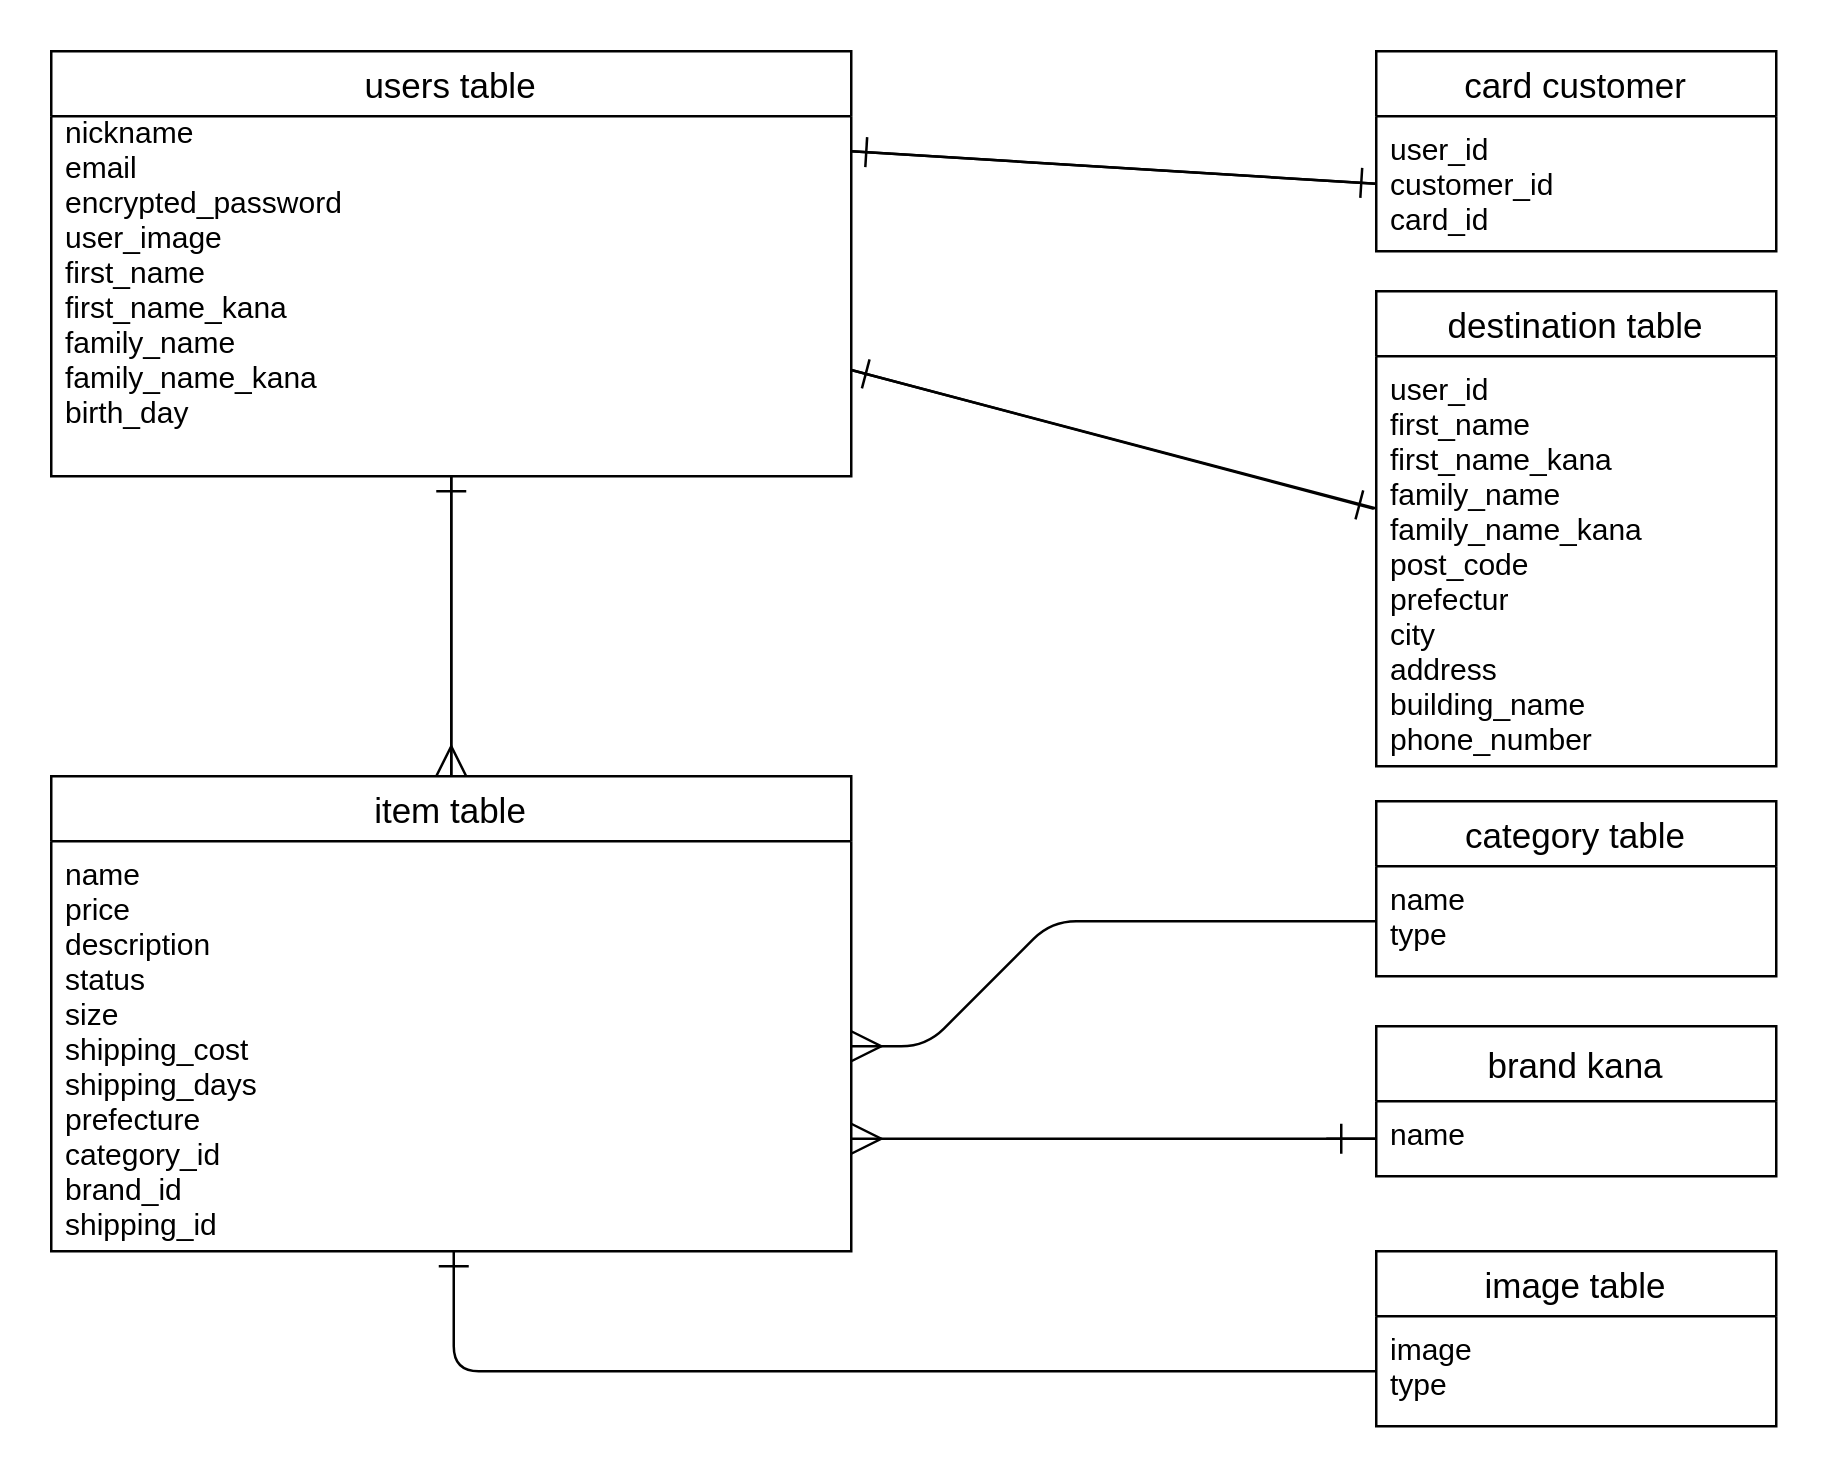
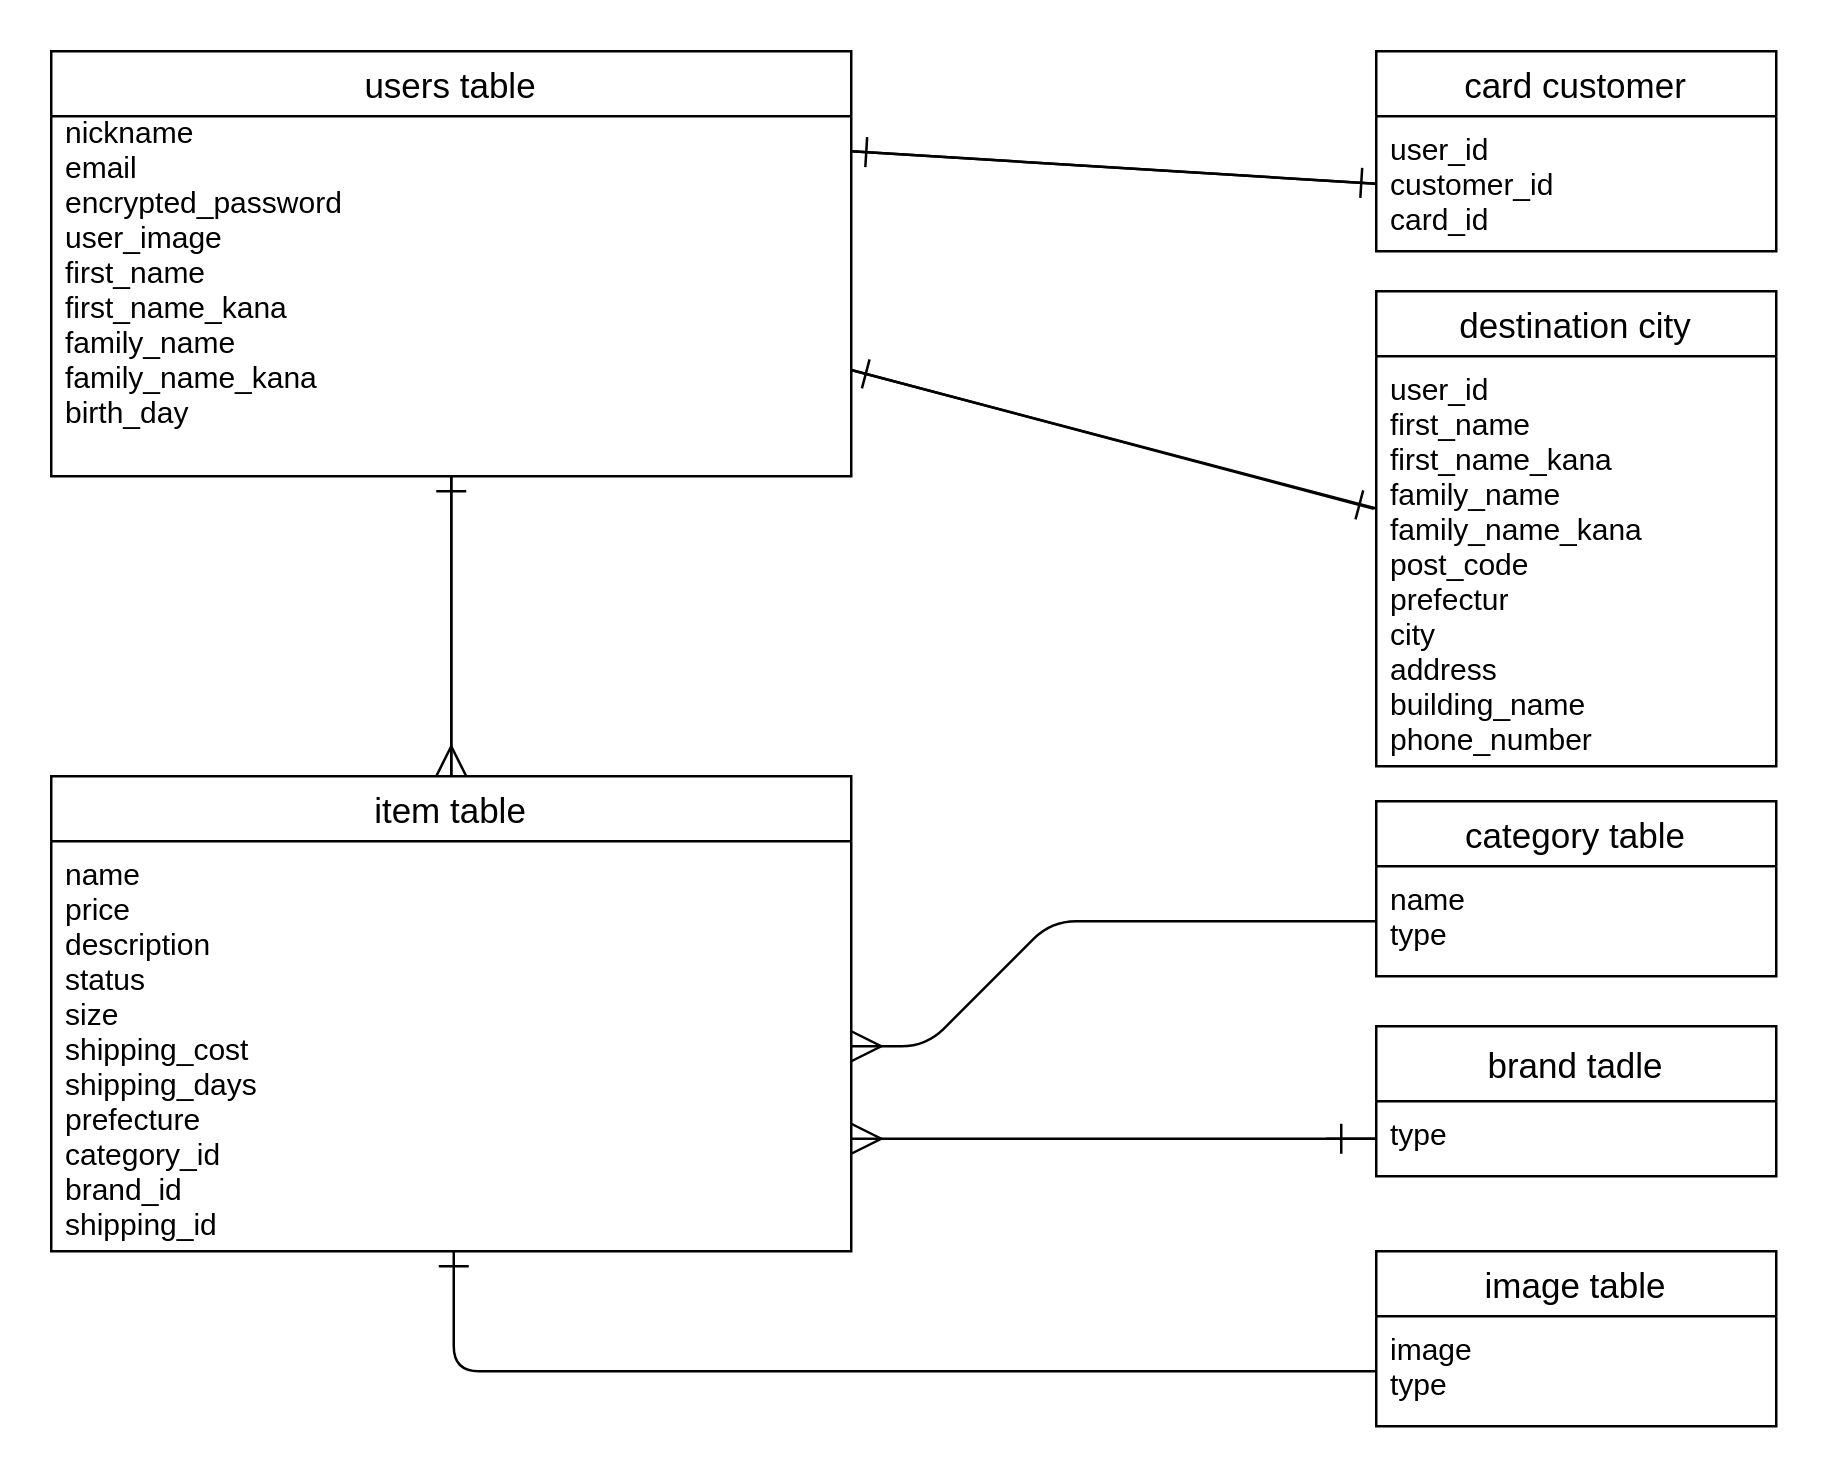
  <mxCell id="0" />
  <mxCell id="1" parent="0" />
  <mxCell id="2" style="edgeStyle=none;html=1;exitX=1;exitY=0.75;exitDx=0;exitDy=0;endArrow=ERone;endFill=0;startSize=10;endSize=10;strokeWidth=1;entryX=-0.006;entryY=0.372;entryDx=0;entryDy=0;entryPerimeter=0;" edge="1" parent="1" source="5" target="14"><mxGeometry relative="1" as="geometry"><mxPoint x="430" y="290" as="targetPoint" /></mxGeometry></mxCell>
  <mxCell id="3" style="edgeStyle=none;html=1;entryX=0;entryY=0.5;entryDx=0;entryDy=0;endArrow=ERone;endFill=0;startSize=10;endSize=10;strokeWidth=1;" edge="1" parent="1" target="16"><mxGeometry relative="1" as="geometry"><mxPoint x="340" y="60" as="sourcePoint" /></mxGeometry></mxCell>
  <mxCell id="4" style="edgeStyle=none;html=1;entryX=0.5;entryY=0;entryDx=0;entryDy=0;endArrow=ERmany;endFill=0;startSize=10;endSize=10;strokeWidth=1;" edge="1" parent="1" source="5" target="7"><mxGeometry relative="1" as="geometry" /></mxCell>
  <mxCell id="5" value="users table" style="swimlane;fontStyle=0;childLayout=stackLayout;horizontal=1;startSize=26;horizontalStack=0;resizeParent=1;resizeParentMax=0;resizeLast=0;collapsible=1;marginBottom=0;align=center;fontSize=14;" vertex="1" parent="1"><mxGeometry x="20" y="20" width="320" height="170" as="geometry" /></mxCell>
  <mxCell id="6" style="edgeStyle=none;html=1;exitX=0.5;exitY=0;exitDx=0;exitDy=0;entryX=0.5;entryY=1;entryDx=0;entryDy=0;endArrow=ERone;endFill=0;startSize=10;endSize=10;strokeWidth=1;" edge="1" parent="1" source="7" target="5"><mxGeometry relative="1" as="geometry" /></mxCell>
  <mxCell id="7" value="item table" style="swimlane;fontStyle=0;childLayout=stackLayout;horizontal=1;startSize=26;horizontalStack=0;resizeParent=1;resizeParentMax=0;resizeLast=0;collapsible=1;marginBottom=0;align=center;fontSize=14;direction=east;" vertex="1" parent="1"><mxGeometry x="20" y="310" width="320" height="190" as="geometry" /></mxCell>
  <mxCell id="8" value="name&#10;price&#10;description&#10;status&#10;size&#10;shipping_cost&#10;shipping_days&#10;prefecture&#10;category_id&#10;brand_id&#10;shipping_id" style="text;strokeColor=none;fillColor=none;spacingLeft=4;spacingRight=4;overflow=hidden;rotatable=0;points=[[0,0.5],[1,0.5]];portConstraint=eastwest;fontSize=12;" vertex="1" parent="7"><mxGeometry y="26" width="320" height="164" as="geometry" /></mxCell>
  <mxCell id="9" value="category table" style="swimlane;fontStyle=0;childLayout=stackLayout;horizontal=1;startSize=26;horizontalStack=0;resizeParent=1;resizeParentMax=0;resizeLast=0;collapsible=1;marginBottom=0;align=center;fontSize=14;" vertex="1" parent="1"><mxGeometry x="550" y="320" width="160" height="70" as="geometry" /></mxCell>
  <mxCell id="10" value="name&#10;type" style="text;strokeColor=none;fillColor=none;spacingLeft=4;spacingRight=4;overflow=hidden;rotatable=0;points=[[0,0.5],[1,0.5]];portConstraint=eastwest;fontSize=12;" vertex="1" parent="9"><mxGeometry y="26" width="160" height="44" as="geometry" /></mxCell>
- <mxCell id="11" value="brand kana" style="swimlane;fontStyle=0;childLayout=stackLayout;horizontal=1;startSize=30;horizontalStack=0;resizeParent=1;resizeParentMax=0;resizeLast=0;collapsible=1;marginBottom=0;align=center;fontSize=14;" vertex="1" parent="1"><mxGeometry x="550" y="410" width="160" height="60" as="geometry" /></mxCell>
- <mxCell id="12" value="name" style="text;strokeColor=none;fillColor=none;spacingLeft=4;spacingRight=4;overflow=hidden;rotatable=0;points=[[0,0.5],[1,0.5]];portConstraint=eastwest;fontSize=12;" vertex="1" parent="11"><mxGeometry y="30" width="160" height="30" as="geometry" /></mxCell>
- <mxCell id="13" value="destination table" style="swimlane;fontStyle=0;childLayout=stackLayout;horizontal=1;startSize=26;horizontalStack=0;resizeParent=1;resizeParentMax=0;resizeLast=0;collapsible=1;marginBottom=0;align=center;fontSize=14;" vertex="1" parent="1"><mxGeometry x="550" y="116" width="160" height="190" as="geometry" /></mxCell>
+ <mxCell id="11" value="brand tadle" style="swimlane;fontStyle=0;childLayout=stackLayout;horizontal=1;startSize=30;horizontalStack=0;resizeParent=1;resizeParentMax=0;resizeLast=0;collapsible=1;marginBottom=0;align=center;fontSize=14;" vertex="1" parent="1"><mxGeometry x="550" y="410" width="160" height="60" as="geometry" /></mxCell>
+ <mxCell id="12" value="type" style="text;strokeColor=none;fillColor=none;spacingLeft=4;spacingRight=4;overflow=hidden;rotatable=0;points=[[0,0.5],[1,0.5]];portConstraint=eastwest;fontSize=12;" vertex="1" parent="11"><mxGeometry y="30" width="160" height="30" as="geometry" /></mxCell>
+ <mxCell id="13" value="destination city" style="swimlane;fontStyle=0;childLayout=stackLayout;horizontal=1;startSize=26;horizontalStack=0;resizeParent=1;resizeParentMax=0;resizeLast=0;collapsible=1;marginBottom=0;align=center;fontSize=14;" vertex="1" parent="1"><mxGeometry x="550" y="116" width="160" height="190" as="geometry" /></mxCell>
  <mxCell id="14" value="user_id&#10;first_name&#10;first_name_kana&#10;family_name&#10;family_name_kana&#10;post_code&#10;prefectur&#10;city&#10;address&#10;building_name&#10;phone_number" style="text;strokeColor=none;fillColor=none;spacingLeft=4;spacingRight=4;overflow=hidden;rotatable=0;points=[[0,0.5],[1,0.5]];portConstraint=eastwest;fontSize=12;" vertex="1" parent="13"><mxGeometry y="26" width="160" height="164" as="geometry" /></mxCell>
  <mxCell id="15" value="card customer" style="swimlane;fontStyle=0;childLayout=stackLayout;horizontal=1;startSize=26;horizontalStack=0;resizeParent=1;resizeParentMax=0;resizeLast=0;collapsible=1;marginBottom=0;align=center;fontSize=14;" vertex="1" parent="1"><mxGeometry x="550" y="20" width="160" height="80" as="geometry" /></mxCell>
  <mxCell id="16" value="user_id&#10;customer_id&#10;card_id" style="text;strokeColor=none;fillColor=none;spacingLeft=4;spacingRight=4;overflow=hidden;rotatable=0;points=[[0,0.5],[1,0.5]];portConstraint=eastwest;fontSize=12;" vertex="1" parent="15"><mxGeometry y="26" width="160" height="54" as="geometry" /></mxCell>
  <mxCell id="17" value="image table" style="swimlane;fontStyle=0;childLayout=stackLayout;horizontal=1;startSize=26;horizontalStack=0;resizeParent=1;resizeParentMax=0;resizeLast=0;collapsible=1;marginBottom=0;align=center;fontSize=14;" vertex="1" parent="1"><mxGeometry x="550" y="500" width="160" height="70" as="geometry" /></mxCell>
  <mxCell id="18" value="image&#10;type" style="text;strokeColor=none;fillColor=none;spacingLeft=4;spacingRight=4;overflow=hidden;rotatable=0;points=[[0,0.5],[1,0.5]];portConstraint=eastwest;fontSize=12;" vertex="1" parent="17"><mxGeometry y="26" width="160" height="44" as="geometry" /></mxCell>
  <mxCell id="19" value="nickname                 &#10;email&#10;encrypted_password&#10;user_image&#10;first_name&#10;first_name_kana&#10;family_name&#10;family_name_kana&#10;birth_day&#10;&#10;&#10;&#10;" style="text;strokeColor=none;fillColor=none;spacingLeft=4;spacingRight=4;overflow=hidden;rotatable=0;points=[[0,0.5],[1,0.5]];portConstraint=eastwest;fontSize=12;" vertex="1" parent="1"><mxGeometry x="20" y="39" width="160" height="134" as="geometry" /></mxCell>
  <mxCell id="20" style="edgeStyle=none;html=1;endArrow=ERone;endFill=0;startSize=10;endSize=10;strokeWidth=1;" edge="1" parent="1" source="16"><mxGeometry relative="1" as="geometry"><mxPoint x="340" y="60" as="targetPoint" /><Array as="points"><mxPoint x="550" y="73" /></Array></mxGeometry></mxCell>
  <mxCell id="21" style="edgeStyle=none;html=1;entryX=1;entryY=0.75;entryDx=0;entryDy=0;endArrow=ERone;endFill=0;startSize=10;endSize=10;strokeWidth=1;" edge="1" parent="1" source="14" target="5"><mxGeometry relative="1" as="geometry" /></mxCell>
  <mxCell id="22" style="edgeStyle=none;html=1;endArrow=ERone;endFill=0;startSize=10;endSize=10;strokeWidth=1;" edge="1" parent="1" source="18"><mxGeometry relative="1" as="geometry"><mxPoint x="181" y="500" as="targetPoint" /><Array as="points"><mxPoint x="181" y="548" /></Array></mxGeometry></mxCell>
  <mxCell id="23" style="edgeStyle=none;html=1;endArrow=ERmany;endFill=0;startSize=10;endSize=10;strokeWidth=1;entryX=1;entryY=0.5;entryDx=0;entryDy=0;" edge="1" parent="1" source="10" target="8"><mxGeometry relative="1" as="geometry"><Array as="points"><mxPoint x="420" y="368" /><mxPoint x="370" y="418" /><mxPoint x="340" y="418" /></Array></mxGeometry></mxCell>
  <mxCell id="24" style="edgeStyle=none;html=1;endArrow=ERone;endFill=0;startSize=10;endSize=10;strokeWidth=1;" edge="1" parent="1" source="12"><mxGeometry relative="1" as="geometry"><mxPoint x="530" y="455" as="targetPoint" /></mxGeometry></mxCell>
  <mxCell id="25" style="edgeStyle=none;html=1;endArrow=ERmany;endFill=0;startSize=10;endSize=10;strokeWidth=1;" edge="1" parent="1" source="12"><mxGeometry relative="1" as="geometry"><mxPoint x="340" y="455" as="targetPoint" /></mxGeometry></mxCell>
